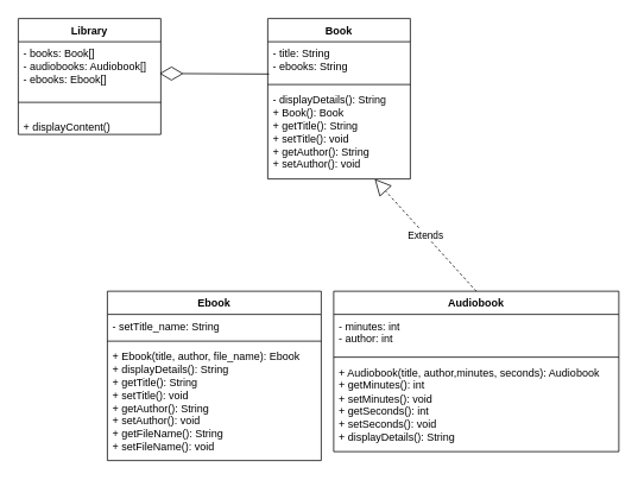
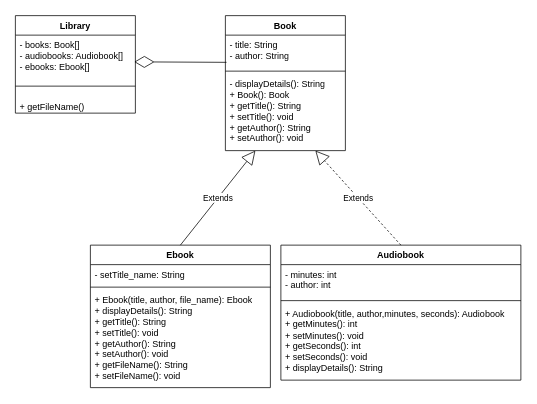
  <mxCell id="0" />
  <mxCell id="1" parent="0" />
  <mxCell id="2" value="Book" style="swimlane;fontStyle=1;align=center;verticalAlign=top;childLayout=stackLayout;horizontal=1;startSize=26;horizontalStack=0;resizeParent=1;resizeParentMax=0;resizeLast=0;collapsible=1;marginBottom=0;whiteSpace=wrap;html=1;" vertex="1" parent="1"><mxGeometry x="300" y="20" width="160" height="180" as="geometry" /></mxCell>
- <mxCell id="3" value="&lt;div&gt;- title: String&lt;/div&gt;&lt;div&gt;- ebooks: String&lt;br&gt;&lt;/div&gt;" style="text;strokeColor=none;fillColor=none;align=left;verticalAlign=top;spacingLeft=4;spacingRight=4;overflow=hidden;rotatable=0;points=[[0,0.5],[1,0.5]];portConstraint=eastwest;whiteSpace=wrap;html=1;" vertex="1" parent="2"><mxGeometry y="26" width="160" height="44" as="geometry" /></mxCell>
+ <mxCell id="3" value="&lt;div&gt;- title: String&lt;/div&gt;&lt;div&gt;- author: String&lt;br&gt;&lt;/div&gt;" style="text;strokeColor=none;fillColor=none;align=left;verticalAlign=top;spacingLeft=4;spacingRight=4;overflow=hidden;rotatable=0;points=[[0,0.5],[1,0.5]];portConstraint=eastwest;whiteSpace=wrap;html=1;" vertex="1" parent="2"><mxGeometry y="26" width="160" height="44" as="geometry" /></mxCell>
  <mxCell id="4" value="" style="line;strokeWidth=1;fillColor=none;align=left;verticalAlign=middle;spacingTop=-1;spacingLeft=3;spacingRight=3;rotatable=0;labelPosition=right;points=[];portConstraint=eastwest;strokeColor=inherit;" vertex="1" parent="2"><mxGeometry y="70" width="160" height="8" as="geometry" /></mxCell>
  <mxCell id="5" value="&lt;div&gt;- displayDetails(): String&lt;/div&gt;&lt;div&gt;+ Book(): Book&lt;/div&gt;&lt;div&gt;+ getTitle(): String&lt;br&gt;&lt;/div&gt;&lt;div&gt;+ setTitle(): void&lt;br&gt;&lt;/div&gt;&lt;div&gt;+ getAuthor(): String&lt;/div&gt;&lt;div&gt;+ setAuthor(): void&lt;br&gt;&lt;/div&gt;&lt;div&gt;&lt;br&gt;&lt;/div&gt;" style="text;strokeColor=none;fillColor=none;align=left;verticalAlign=top;spacingLeft=4;spacingRight=4;overflow=hidden;rotatable=0;points=[[0,0.5],[1,0.5]];portConstraint=eastwest;whiteSpace=wrap;html=1;" vertex="1" parent="2"><mxGeometry y="78" width="160" height="102" as="geometry" /></mxCell>
  <mxCell id="6" value="Library" style="swimlane;fontStyle=1;align=center;verticalAlign=top;childLayout=stackLayout;horizontal=1;startSize=26;horizontalStack=0;resizeParent=1;resizeParentMax=0;resizeLast=0;collapsible=1;marginBottom=0;whiteSpace=wrap;html=1;" vertex="1" parent="1"><mxGeometry x="20" y="20" width="160" height="130" as="geometry" /></mxCell>
  <mxCell id="7" value="&lt;div&gt;- books: Book[]&lt;/div&gt;&lt;div&gt;- audiobooks: Audiobook[]&lt;/div&gt;&lt;div&gt;- ebooks: Ebook[]&lt;br&gt;&lt;/div&gt;" style="text;strokeColor=none;fillColor=none;align=left;verticalAlign=top;spacingLeft=4;spacingRight=4;overflow=hidden;rotatable=0;points=[[0,0.5],[1,0.5]];portConstraint=eastwest;whiteSpace=wrap;html=1;" vertex="1" parent="6"><mxGeometry y="26" width="160" height="54" as="geometry" /></mxCell>
  <mxCell id="8" value="" style="line;strokeWidth=1;fillColor=none;align=left;verticalAlign=middle;spacingTop=-1;spacingLeft=3;spacingRight=3;rotatable=0;labelPosition=right;points=[];portConstraint=eastwest;strokeColor=inherit;" vertex="1" parent="6"><mxGeometry y="80" width="160" height="28" as="geometry" /></mxCell>
- <mxCell id="9" value="+ displayContent()" style="text;strokeColor=none;fillColor=none;align=left;verticalAlign=top;spacingLeft=4;spacingRight=4;overflow=hidden;rotatable=0;points=[[0,0.5],[1,0.5]];portConstraint=eastwest;whiteSpace=wrap;html=1;" vertex="1" parent="6"><mxGeometry y="108" width="160" height="22" as="geometry" /></mxCell>
+ <mxCell id="9" value="+ getFileName()" style="text;strokeColor=none;fillColor=none;align=left;verticalAlign=top;spacingLeft=4;spacingRight=4;overflow=hidden;rotatable=0;points=[[0,0.5],[1,0.5]];portConstraint=eastwest;whiteSpace=wrap;html=1;" vertex="1" parent="6"><mxGeometry y="108" width="160" height="22" as="geometry" /></mxCell>
  <mxCell id="10" value="&lt;div&gt;Audiobook&lt;/div&gt;&lt;div&gt;&lt;br&gt;&lt;/div&gt;" style="swimlane;fontStyle=1;align=center;verticalAlign=top;childLayout=stackLayout;horizontal=1;startSize=26;horizontalStack=0;resizeParent=1;resizeParentMax=0;resizeLast=0;collapsible=1;marginBottom=0;whiteSpace=wrap;html=1;" vertex="1" parent="1"><mxGeometry x="374" y="326" width="320" height="180" as="geometry" /></mxCell>
  <mxCell id="11" value="&lt;div&gt;- minutes: int&lt;/div&gt;&lt;div&gt;- author: int&lt;br&gt;&lt;/div&gt;" style="text;strokeColor=none;fillColor=none;align=left;verticalAlign=top;spacingLeft=4;spacingRight=4;overflow=hidden;rotatable=0;points=[[0,0.5],[1,0.5]];portConstraint=eastwest;whiteSpace=wrap;html=1;" vertex="1" parent="10"><mxGeometry y="26" width="320" height="44" as="geometry" /></mxCell>
  <mxCell id="12" value="" style="line;strokeWidth=1;fillColor=none;align=left;verticalAlign=middle;spacingTop=-1;spacingLeft=3;spacingRight=3;rotatable=0;labelPosition=right;points=[];portConstraint=eastwest;strokeColor=inherit;" vertex="1" parent="10"><mxGeometry y="70" width="320" height="8" as="geometry" /></mxCell>
  <mxCell id="13" value="&lt;div&gt;+ Audiobook(title, author,minutes, seconds): Audiobook&lt;/div&gt;&lt;div&gt;+ getMinutes(): int&lt;/div&gt;&lt;div&gt;+ setMinutes(): void&lt;/div&gt;&lt;div&gt;+ getSeconds(): int&lt;/div&gt;&lt;div&gt;+ setSeconds(): void&lt;br&gt;&lt;/div&gt;&lt;div&gt;+ displayDetails(): String&lt;br&gt;&lt;/div&gt;" style="text;strokeColor=none;fillColor=none;align=left;verticalAlign=top;spacingLeft=4;spacingRight=4;overflow=hidden;rotatable=0;points=[[0,0.5],[1,0.5]];portConstraint=eastwest;whiteSpace=wrap;html=1;" vertex="1" parent="10"><mxGeometry y="78" width="320" height="102" as="geometry" /></mxCell>
  <mxCell id="14" value="Ebook" style="swimlane;fontStyle=1;align=center;verticalAlign=top;childLayout=stackLayout;horizontal=1;startSize=26;horizontalStack=0;resizeParent=1;resizeParentMax=0;resizeLast=0;collapsible=1;marginBottom=0;whiteSpace=wrap;html=1;" vertex="1" parent="1"><mxGeometry x="120" y="326" width="240" height="190" as="geometry" /></mxCell>
  <mxCell id="15" value="- setTitle_name: String" style="text;strokeColor=none;fillColor=none;align=left;verticalAlign=top;spacingLeft=4;spacingRight=4;overflow=hidden;rotatable=0;points=[[0,0.5],[1,0.5]];portConstraint=eastwest;whiteSpace=wrap;html=1;" vertex="1" parent="14"><mxGeometry y="26" width="240" height="26" as="geometry" /></mxCell>
  <mxCell id="16" value="" style="line;strokeWidth=1;fillColor=none;align=left;verticalAlign=middle;spacingTop=-1;spacingLeft=3;spacingRight=3;rotatable=0;labelPosition=right;points=[];portConstraint=eastwest;strokeColor=inherit;" vertex="1" parent="14"><mxGeometry y="52" width="240" height="8" as="geometry" /></mxCell>
  <mxCell id="17" value="&lt;div&gt;+ Ebook(title, author, file_name): Ebook&lt;/div&gt;&lt;div&gt;+ displayDetails(): String&lt;/div&gt;&lt;div&gt;+ getTitle(): String&lt;/div&gt;&lt;div&gt;+ setTitle(): void&lt;/div&gt;&lt;div&gt;+ getAuthor(): String&lt;/div&gt;&lt;div&gt;+ setAuthor(): void&lt;/div&gt;&lt;div&gt;+ getFileName(): String&lt;/div&gt;&lt;div&gt;+ setFileName(): void&lt;br&gt; &lt;/div&gt;" style="text;strokeColor=none;fillColor=none;align=left;verticalAlign=top;spacingLeft=4;spacingRight=4;overflow=hidden;rotatable=0;points=[[0,0.5],[1,0.5]];portConstraint=eastwest;whiteSpace=wrap;html=1;" vertex="1" parent="14"><mxGeometry y="60" width="240" height="130" as="geometry" /></mxCell>
  <mxCell id="18" value="" style="endArrow=diamondThin;endFill=0;endSize=24;html=1;rounded=0;entryX=0.994;entryY=0.625;entryDx=0;entryDy=0;entryPerimeter=0;exitX=0.013;exitY=-0.038;exitDx=0;exitDy=0;exitPerimeter=0;" edge="1" parent="1"><mxGeometry width="160" relative="1" as="geometry"><mxPoint x="301.52" y="82.284" as="sourcePoint" /><mxPoint x="178.48" y="81.66" as="targetPoint" /></mxGeometry></mxCell>
+ <mxCell id="19" value="Extends" style="endArrow=block;endSize=16;endFill=0;html=1;rounded=0;exitX=0.5;exitY=0;exitDx=0;exitDy=0;entryX=0.25;entryY=1;entryDx=0;entryDy=0;" edge="1" parent="1" source="14" target="2"><mxGeometry width="160" relative="1" as="geometry"><mxPoint x="360" y="196" as="sourcePoint" /><mxPoint x="350" y="256" as="targetPoint" /></mxGeometry></mxCell>
  <mxCell id="20" value="Extends" style="endArrow=block;endSize=16;endFill=0;html=1;rounded=0;entryX=0.75;entryY=1;entryDx=0;entryDy=0;exitX=0.5;exitY=0;exitDx=0;exitDy=0;dashed=1;" edge="1" parent="1" source="10" target="2"><mxGeometry width="160" relative="1" as="geometry"><mxPoint x="510" y="316" as="sourcePoint" /><mxPoint x="620" y="256" as="targetPoint" /></mxGeometry></mxCell>
